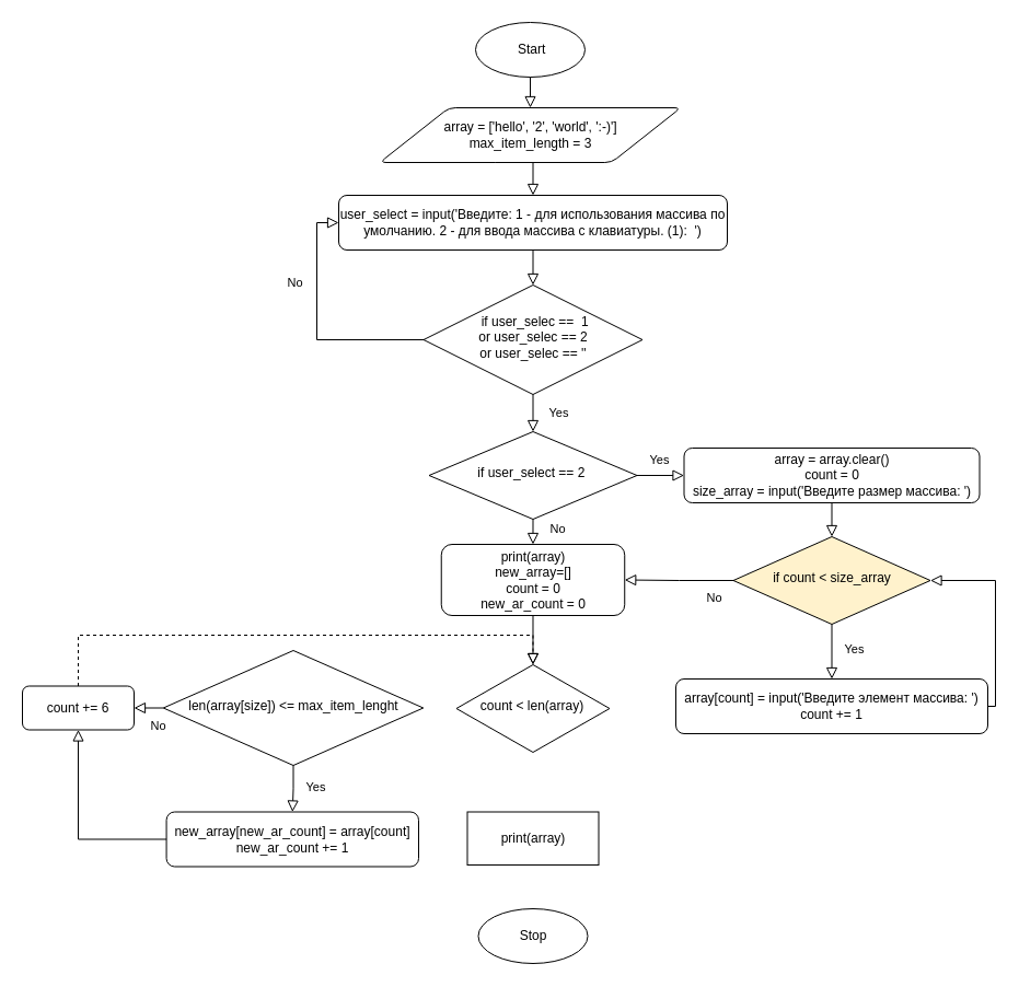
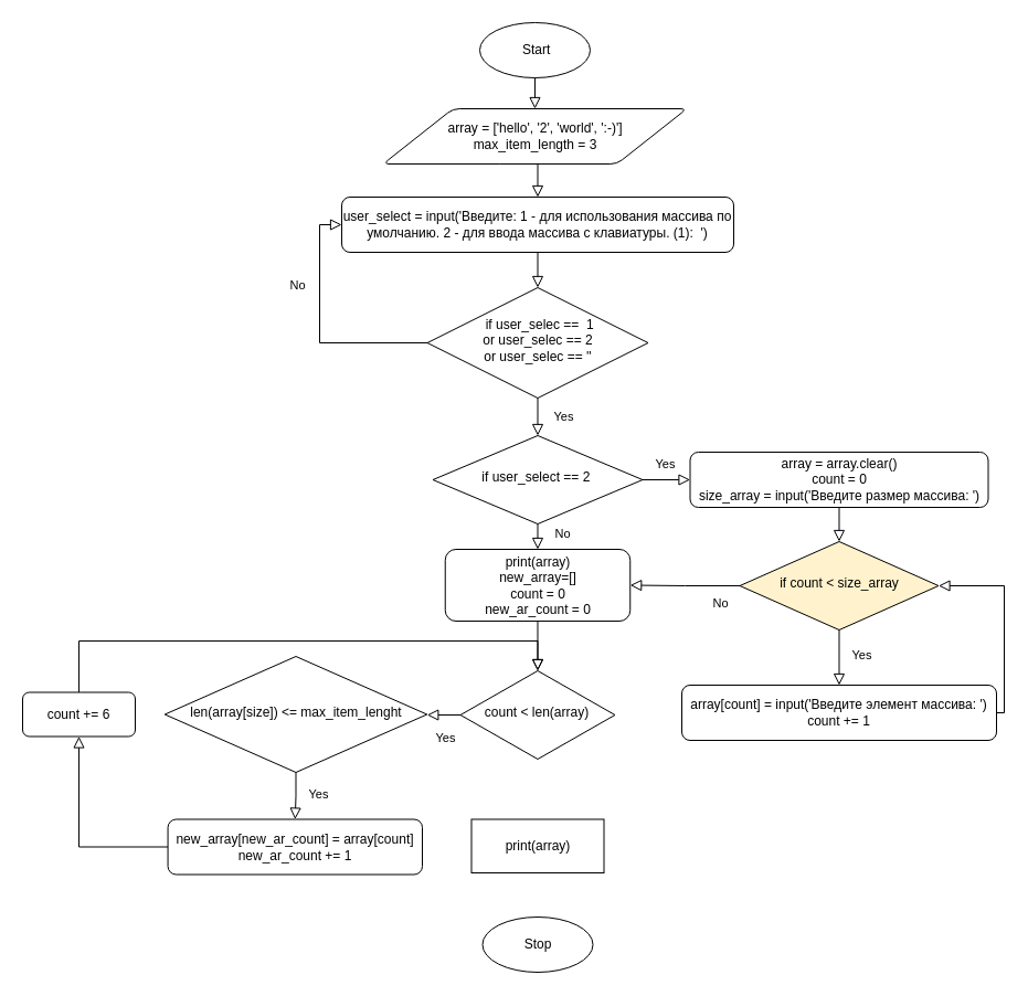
  <mxCell id="0" />
  <mxCell id="1" parent="0" />
  <mxCell id="2" value="&amp;nbsp;Start" style="strokeWidth=1;html=1;shape=mxgraph.flowchart.start_2;whiteSpace=wrap;" vertex="1" parent="1"><mxGeometry x="434" y="20" width="100" height="50" as="geometry" /></mxCell>
  <mxCell id="3" value="array = ['hello', '2', 'world', ':-)']&lt;br&gt;max_item_length = 3" style="shape=parallelogram;html=1;strokeWidth=1;perimeter=parallelogramPerimeter;whiteSpace=wrap;rounded=1;arcSize=12;size=0.23;" vertex="1" parent="1"><mxGeometry x="346.5" y="98" width="275" height="50" as="geometry" /></mxCell>
  <mxCell id="4" value="" style="rounded=0;html=1;jettySize=auto;orthogonalLoop=1;fontSize=11;endArrow=block;endFill=0;endSize=8;strokeWidth=1;shadow=0;labelBackgroundColor=none;edgeStyle=orthogonalEdgeStyle;exitX=0.5;exitY=1;exitDx=0;exitDy=0;exitPerimeter=0;entryX=0.5;entryY=0;entryDx=0;entryDy=0;" edge="1" parent="1" source="2" target="3"><mxGeometry relative="1" as="geometry"><mxPoint x="484" y="68" as="sourcePoint" /><mxPoint x="483.5" y="88" as="targetPoint" /><Array as="points" /></mxGeometry></mxCell>
  <mxCell id="5" value="&amp;nbsp;if user_selec ==&amp;nbsp; 1&lt;br&gt;or user_selec == 2&lt;br&gt;or user_selec == ''" style="rhombus;whiteSpace=wrap;html=1;shadow=0;fontFamily=Helvetica;fontSize=12;align=center;strokeWidth=1;spacing=6;spacingTop=-4;" vertex="1" parent="1"><mxGeometry x="386.5" y="260" width="200" height="100" as="geometry" /></mxCell>
  <mxCell id="6" value="user_select = input('Введите: 1 - для использования массива по умолчанию. 2 - для ввода массива с клавиатуры. (1):&amp;nbsp; ')" style="rounded=1;whiteSpace=wrap;html=1;fontSize=12;glass=0;strokeWidth=1;shadow=0;" vertex="1" parent="1"><mxGeometry x="309" y="178" width="355" height="50" as="geometry" /></mxCell>
  <mxCell id="7" value="" style="rounded=0;html=1;jettySize=auto;orthogonalLoop=1;fontSize=11;endArrow=block;endFill=0;endSize=8;strokeWidth=1;shadow=0;labelBackgroundColor=none;edgeStyle=orthogonalEdgeStyle;entryX=0.5;entryY=0;entryDx=0;entryDy=0;exitX=0.5;exitY=1;exitDx=0;exitDy=0;" edge="1" parent="1" source="3" target="6"><mxGeometry relative="1" as="geometry"><mxPoint x="514" y="168" as="sourcePoint" /><mxPoint x="474" y="188" as="targetPoint" /><Array as="points" /></mxGeometry></mxCell>
  <mxCell id="8" value="No" style="rounded=0;html=1;jettySize=auto;orthogonalLoop=1;fontSize=11;endArrow=block;endFill=0;endSize=8;strokeWidth=1;shadow=0;labelBackgroundColor=none;edgeStyle=orthogonalEdgeStyle;exitX=0;exitY=0.5;exitDx=0;exitDy=0;entryX=0;entryY=0.5;entryDx=0;entryDy=0;" edge="1" parent="1" source="5" target="6"><mxGeometry x="0.333" y="20" relative="1" as="geometry"><mxPoint as="offset" /><mxPoint x="384" y="310" as="sourcePoint" /><mxPoint x="346.5" y="370" as="targetPoint" /></mxGeometry></mxCell>
  <mxCell id="9" value="if user_select == 2&amp;nbsp;&lt;span style=&quot;color: rgba(0, 0, 0, 0); font-family: monospace; font-size: 0px; text-align: start;&quot;&gt;%3CmxGraphModel%3E%3Croot%3E%3CmxCell%20id%3D%220%22%2F%3E%3CmxCell%20id%3D%221%22%20parent%3D%220%22%2F%3E%3CmxCell%20id%3D%222%22%20value%3D%22%22%20style%3D%22rounded%3D0%3Bhtml%3D1%3BjettySize%3Dauto%3BorthogonalLoop%3D1%3BfontSize%3D11%3BendArrow%3Dblock%3BendFill%3D0%3BendSize%3D8%3BstrokeWidth%3D1%3Bshadow%3D0%3BlabelBackgroundColor%3Dnone%3BedgeStyle%3DorthogonalEdgeStyle%3B%22%20edge%3D%221%22%20parent%3D%221%22%3E%3CmxGeometry%20relative%3D%221%22%20as%3D%22geometry%22%3E%3CmxPoint%20x%3D%22700%22%20y%3D%22180%22%20as%3D%22sourcePoint%22%2F%3E%3CmxPoint%20x%3D%22700%22%20y%3D%22230%22%20as%3D%22targetPoint%22%2F%3E%3C%2FmxGeometry%3E%3C%2FmxCell%3E%3C%2Froot%3E%3C%2FmxGraphModel%3Eu&lt;/span&gt;" style="rhombus;whiteSpace=wrap;html=1;shadow=0;strokeWidth=1;spacing=6;spacingTop=-4;" vertex="1" parent="1"><mxGeometry x="391.5" y="394" width="190" height="80" as="geometry" /></mxCell>
  <mxCell id="10" value="Yes" style="edgeStyle=orthogonalEdgeStyle;rounded=0;html=1;jettySize=auto;orthogonalLoop=1;fontSize=11;endArrow=block;endFill=0;endSize=8;strokeWidth=1;shadow=0;labelBackgroundColor=none;exitX=0.5;exitY=1;exitDx=0;exitDy=0;entryX=0.5;entryY=0;entryDx=0;entryDy=0;" edge="1" parent="1" source="5" target="9"><mxGeometry y="23" relative="1" as="geometry"><mxPoint as="offset" /><mxPoint x="494" y="400" as="sourcePoint" /><mxPoint x="544" y="400" as="targetPoint" /></mxGeometry></mxCell>
  <mxCell id="11" value="" style="rounded=0;html=1;jettySize=auto;orthogonalLoop=1;fontSize=11;endArrow=block;endFill=0;endSize=8;strokeWidth=1;shadow=0;labelBackgroundColor=none;edgeStyle=orthogonalEdgeStyle;exitX=0.5;exitY=1;exitDx=0;exitDy=0;entryX=0.5;entryY=0;entryDx=0;entryDy=0;" edge="1" parent="1" source="6" target="5"><mxGeometry relative="1" as="geometry"><mxPoint x="614" y="240" as="sourcePoint" /><mxPoint x="614" y="290" as="targetPoint" /></mxGeometry></mxCell>
  <mxCell id="12" value="Yes" style="edgeStyle=orthogonalEdgeStyle;rounded=0;html=1;jettySize=auto;orthogonalLoop=1;fontSize=11;endArrow=block;endFill=0;endSize=8;strokeWidth=1;shadow=0;labelBackgroundColor=none;exitX=1;exitY=0.5;exitDx=0;exitDy=0;entryX=0;entryY=0.5;entryDx=0;entryDy=0;" edge="1" parent="1" source="9" target="13"><mxGeometry x="-0.079" y="14" relative="1" as="geometry"><mxPoint as="offset" /><mxPoint x="621.5" y="433.5" as="sourcePoint" /><mxPoint x="634" y="434" as="targetPoint" /></mxGeometry></mxCell>
  <mxCell id="13" value="array = array.clear()&lt;br&gt;count = 0&lt;br&gt;size_array = input('Введите размер массива: ')" style="rounded=1;whiteSpace=wrap;html=1;fontSize=12;glass=0;strokeWidth=1;shadow=0;" vertex="1" parent="1"><mxGeometry x="624.5" y="409" width="270" height="50" as="geometry" /></mxCell>
  <mxCell id="14" value="if count &amp;lt; size_array" style="rhombus;whiteSpace=wrap;html=1;shadow=0;fontFamily=Helvetica;fontSize=12;align=center;strokeWidth=1;spacing=6;spacingTop=-4;fillColor=#fff2cc;" vertex="1" parent="1"><mxGeometry x="669.5" y="490" width="180" height="80" as="geometry" /></mxCell>
  <mxCell id="15" value="array[count] = input('Введите элемент массива: ')&lt;br&gt;count += 1" style="rounded=1;whiteSpace=wrap;html=1;fontSize=12;glass=0;strokeWidth=1;shadow=0;" vertex="1" parent="1"><mxGeometry x="617" y="620" width="285" height="50" as="geometry" /></mxCell>
  <mxCell id="16" value="" style="rounded=0;html=1;jettySize=auto;orthogonalLoop=1;fontSize=11;endArrow=block;endFill=0;endSize=8;strokeWidth=1;shadow=0;labelBackgroundColor=none;edgeStyle=orthogonalEdgeStyle;exitX=0.5;exitY=1;exitDx=0;exitDy=0;entryX=0.5;entryY=0;entryDx=0;entryDy=0;" edge="1" parent="1" source="13" target="14"><mxGeometry relative="1" as="geometry"><mxPoint x="789.5" y="484" as="sourcePoint" /><mxPoint x="759.5" y="484" as="targetPoint" /></mxGeometry></mxCell>
  <mxCell id="17" value="No" style="rounded=0;html=1;jettySize=auto;orthogonalLoop=1;fontSize=11;endArrow=block;endFill=0;endSize=8;strokeWidth=1;shadow=0;labelBackgroundColor=none;edgeStyle=orthogonalEdgeStyle;exitX=0;exitY=0.5;exitDx=0;exitDy=0;entryX=1;entryY=0.5;entryDx=0;entryDy=0;" edge="1" parent="1" source="14" target="21"><mxGeometry x="-0.638" y="16" relative="1" as="geometry"><mxPoint as="offset" /><mxPoint x="484" y="535.5" as="sourcePoint" /><mxPoint x="594" y="530.5" as="targetPoint" /></mxGeometry></mxCell>
  <mxCell id="18" value="Yes" style="edgeStyle=orthogonalEdgeStyle;rounded=0;html=1;jettySize=auto;orthogonalLoop=1;fontSize=11;endArrow=block;endFill=0;endSize=8;strokeWidth=1;shadow=0;labelBackgroundColor=none;exitX=0.5;exitY=1;exitDx=0;exitDy=0;entryX=0.5;entryY=0;entryDx=0;entryDy=0;" edge="1" parent="1" source="14" target="15"><mxGeometry x="-0.127" y="20" relative="1" as="geometry"><mxPoint y="1" as="offset" /><mxPoint x="909.5" y="550" as="sourcePoint" /><mxPoint x="959.5" y="550" as="targetPoint" /></mxGeometry></mxCell>
  <mxCell id="19" value="" style="rounded=0;html=1;jettySize=auto;orthogonalLoop=1;fontSize=11;endArrow=block;endFill=0;endSize=8;strokeWidth=1;shadow=0;labelBackgroundColor=none;edgeStyle=orthogonalEdgeStyle;exitX=1;exitY=0.5;exitDx=0;exitDy=0;entryX=1;entryY=0.5;entryDx=0;entryDy=0;" edge="1" parent="1" source="15" target="14"><mxGeometry relative="1" as="geometry"><mxPoint x="969.5" y="480" as="sourcePoint" /><mxPoint x="969.5" y="520" as="targetPoint" /><Array as="points"><mxPoint x="909" y="645" /><mxPoint x="909" y="530" /></Array></mxGeometry></mxCell>
  <mxCell id="20" value="len(array[size]) &amp;lt;= max_item_lenght" style="rhombus;whiteSpace=wrap;html=1;shadow=0;fontFamily=Helvetica;fontSize=12;align=center;strokeWidth=1;spacing=6;spacingTop=-4;" vertex="1" parent="1"><mxGeometry x="148.75" y="594" width="237.5" height="105" as="geometry" /></mxCell>
  <mxCell id="21" value="print(array)&lt;br&gt;new_array=[]&lt;br&gt;count = 0&lt;br&gt;new_ar_count = 0" style="rounded=1;whiteSpace=wrap;html=1;fontSize=12;glass=0;strokeWidth=1;shadow=0;" vertex="1" parent="1"><mxGeometry x="402.74" y="497" width="167.5" height="65" as="geometry" /></mxCell>
  <mxCell id="22" value="new_array[new_ar_count] = array[count]&lt;br&gt;new_ar_count += 1" style="rounded=1;whiteSpace=wrap;html=1;fontSize=12;glass=0;strokeWidth=1;shadow=0;" vertex="1" parent="1"><mxGeometry x="151.57" y="741.5" width="230.43" height="50" as="geometry" /></mxCell>
  <mxCell id="23" value="Yes" style="edgeStyle=orthogonalEdgeStyle;rounded=0;html=1;jettySize=auto;orthogonalLoop=1;fontSize=11;endArrow=block;endFill=0;endSize=8;strokeWidth=1;shadow=0;labelBackgroundColor=none;exitX=0.5;exitY=1;exitDx=0;exitDy=0;entryX=0.5;entryY=0;entryDx=0;entryDy=0;" edge="1" parent="1" source="20" target="22"><mxGeometry x="-0.127" y="20" relative="1" as="geometry"><mxPoint y="1" as="offset" /><mxPoint x="315" y="711.5" as="sourcePoint" /><mxPoint x="315" y="761.5" as="targetPoint" /></mxGeometry></mxCell>
- <mxCell id="24" value="No" style="rounded=0;html=1;jettySize=auto;orthogonalLoop=1;fontSize=11;endArrow=block;endFill=0;endSize=8;strokeWidth=1;shadow=0;labelBackgroundColor=none;edgeStyle=orthogonalEdgeStyle;exitX=0;exitY=0.5;exitDx=0;exitDy=0;entryX=1;entryY=0.5;entryDx=0;entryDy=0;" edge="1" parent="1" source="20" target="25"><mxGeometry x="-0.638" y="16" relative="1" as="geometry"><mxPoint as="offset" /><mxPoint x="162.5" y="581" as="sourcePoint" /><mxPoint x="115" y="646.5" as="targetPoint" /></mxGeometry></mxCell>
  <mxCell id="25" value="count += 6" style="rounded=1;whiteSpace=wrap;html=1;fontSize=12;glass=0;strokeWidth=1;shadow=0;" vertex="1" parent="1"><mxGeometry x="20" y="626.5" width="102" height="40" as="geometry" /></mxCell>
- <mxCell id="26" value="" style="rounded=0;html=1;jettySize=auto;orthogonalLoop=1;fontSize=11;endArrow=block;endFill=0;endSize=8;strokeWidth=1;shadow=0;labelBackgroundColor=none;edgeStyle=orthogonalEdgeStyle;exitX=0.5;exitY=0;exitDx=0;exitDy=0;entryX=0.5;entryY=0;entryDx=0;entryDy=0;dashed=1;" edge="1" parent="1" source="25" target="27"><mxGeometry relative="1" as="geometry"><mxPoint x="49" y="694.5" as="sourcePoint" /><mxPoint x="169" y="512" as="targetPoint" /><Array as="points"><mxPoint x="71" y="580" /><mxPoint x="487" y="580" /></Array></mxGeometry></mxCell>
+ <mxCell id="26" value="" style="rounded=0;html=1;jettySize=auto;orthogonalLoop=1;fontSize=11;endArrow=block;endFill=0;endSize=8;strokeWidth=1;shadow=0;labelBackgroundColor=none;edgeStyle=orthogonalEdgeStyle;exitX=0.5;exitY=0;exitDx=0;exitDy=0;entryX=0.5;entryY=0;entryDx=0;entryDy=0;" edge="1" parent="1" source="25" target="27"><mxGeometry relative="1" as="geometry"><mxPoint x="49" y="694.5" as="sourcePoint" /><mxPoint x="169" y="512" as="targetPoint" /><Array as="points"><mxPoint x="71" y="580" /><mxPoint x="487" y="580" /></Array></mxGeometry></mxCell>
  <mxCell id="27" value="count &amp;lt; len(array)" style="rhombus;whiteSpace=wrap;html=1;shadow=0;fontFamily=Helvetica;fontSize=12;align=center;strokeWidth=1;spacing=6;spacingTop=-4;" vertex="1" parent="1"><mxGeometry x="416.49" y="607" width="140" height="80" as="geometry" /></mxCell>
+ <mxCell id="28" value="Yes" style="edgeStyle=orthogonalEdgeStyle;rounded=0;html=1;jettySize=auto;orthogonalLoop=1;fontSize=11;endArrow=block;endFill=0;endSize=8;strokeWidth=1;shadow=0;labelBackgroundColor=none;exitX=0;exitY=0.5;exitDx=0;exitDy=0;entryX=1;entryY=0.5;entryDx=0;entryDy=0;" edge="1" parent="1" source="27" target="20"><mxGeometry x="-0.127" y="20" relative="1" as="geometry"><mxPoint y="1" as="offset" /><mxPoint x="338.5" y="712" as="sourcePoint" /><mxPoint x="342" y="762" as="targetPoint" /></mxGeometry></mxCell>
  <mxCell id="29" value="" style="rounded=0;html=1;jettySize=auto;orthogonalLoop=1;fontSize=11;endArrow=block;endFill=0;endSize=8;strokeWidth=1;shadow=0;labelBackgroundColor=none;edgeStyle=orthogonalEdgeStyle;exitX=0;exitY=0.5;exitDx=0;exitDy=0;entryX=0.5;entryY=1;entryDx=0;entryDy=0;" edge="1" parent="1" source="22" target="25"><mxGeometry relative="1" as="geometry"><mxPoint x="55.5" y="782" as="sourcePoint" /><mxPoint x="55.5" y="822" as="targetPoint" /></mxGeometry></mxCell>
  <mxCell id="30" value="" style="rounded=0;html=1;jettySize=auto;orthogonalLoop=1;fontSize=11;endArrow=block;endFill=0;endSize=8;strokeWidth=1;shadow=0;labelBackgroundColor=none;edgeStyle=orthogonalEdgeStyle;exitX=0.5;exitY=1;exitDx=0;exitDy=0;entryX=0.5;entryY=0;entryDx=0;entryDy=0;" edge="1" parent="1" source="21" target="27"><mxGeometry relative="1" as="geometry"><mxPoint x="533" y="565" as="sourcePoint" /><mxPoint x="487" y="605" as="targetPoint" /><Array as="points" /></mxGeometry></mxCell>
  <mxCell id="31" value="print(array)" style="whiteSpace=wrap;html=1;fontSize=12;glass=0;strokeWidth=1;shadow=0;rounded=0;" vertex="1" parent="1"><mxGeometry x="426.5" y="741.5" width="120" height="48.5" as="geometry" /></mxCell>
  <mxCell id="32" value="Stop" style="strokeWidth=1;html=1;shape=mxgraph.flowchart.start_2;whiteSpace=wrap;" vertex="1" parent="1"><mxGeometry x="436.5" y="830" width="100" height="50" as="geometry" /></mxCell>
  <mxCell id="33" value="No" style="rounded=0;html=1;jettySize=auto;orthogonalLoop=1;fontSize=11;endArrow=block;endFill=0;endSize=8;strokeWidth=1;shadow=0;labelBackgroundColor=none;edgeStyle=orthogonalEdgeStyle;exitX=0.5;exitY=1;exitDx=0;exitDy=0;entryX=0.5;entryY=0;entryDx=0;entryDy=0;" edge="1" parent="1" source="9" target="21"><mxGeometry x="-0.201" y="23" relative="1" as="geometry"><mxPoint as="offset" /><mxPoint x="586.5" y="465" as="sourcePoint" /><mxPoint x="586.51" y="519.5" as="targetPoint" /></mxGeometry></mxCell>
